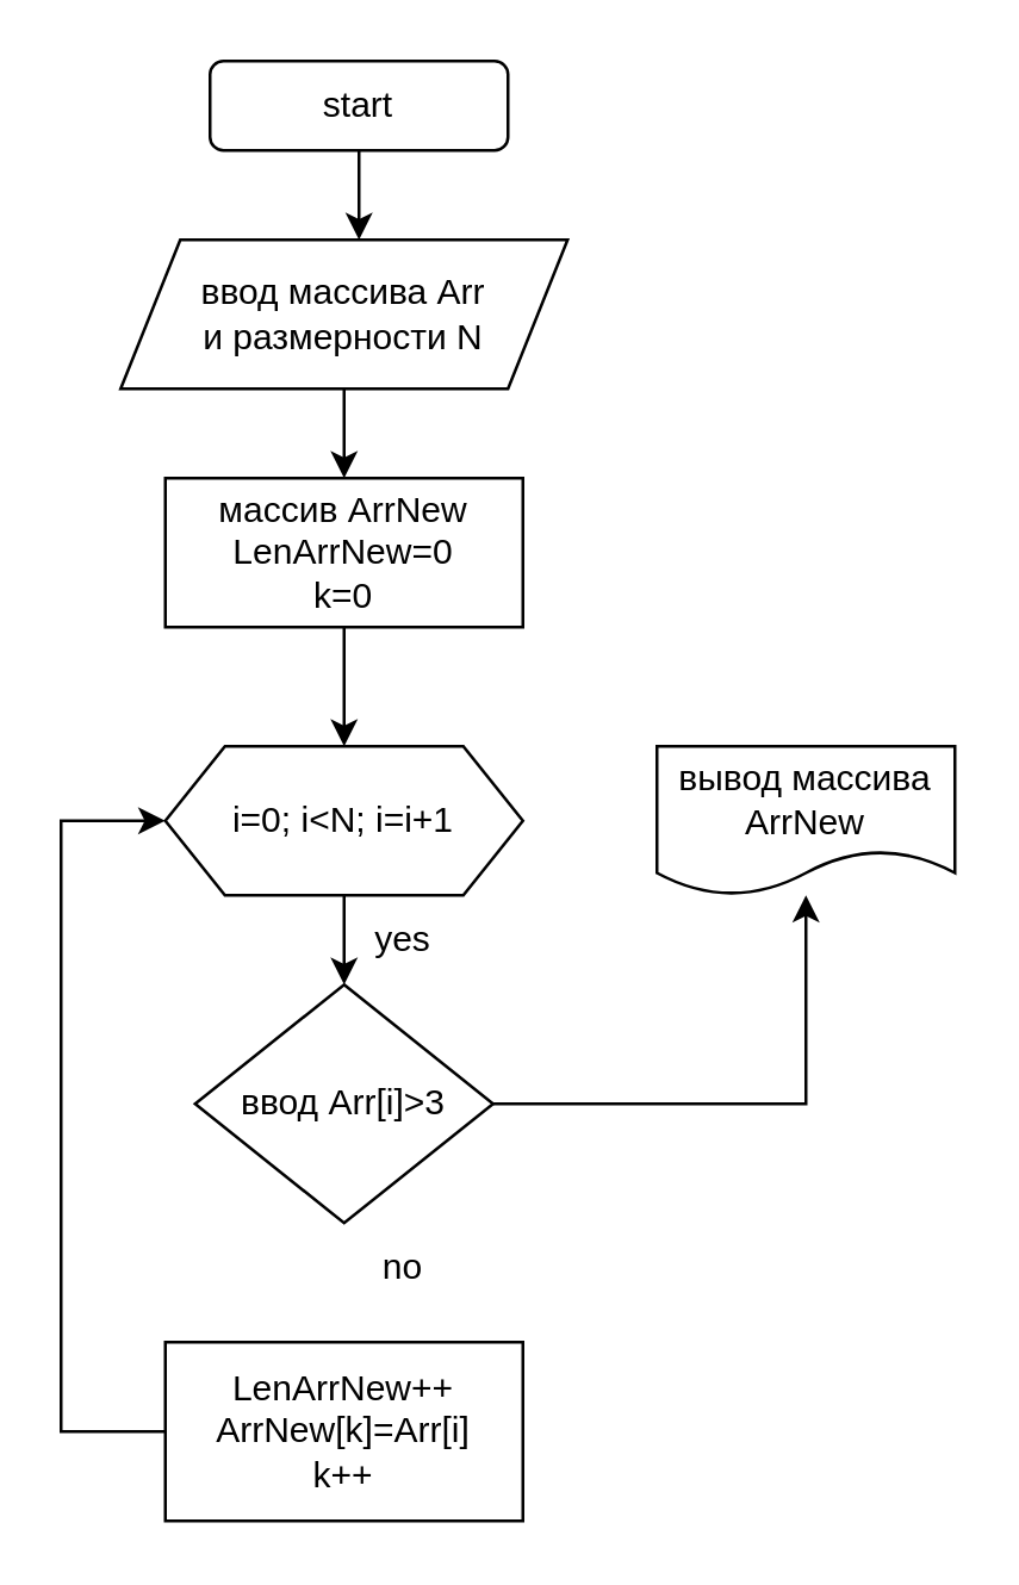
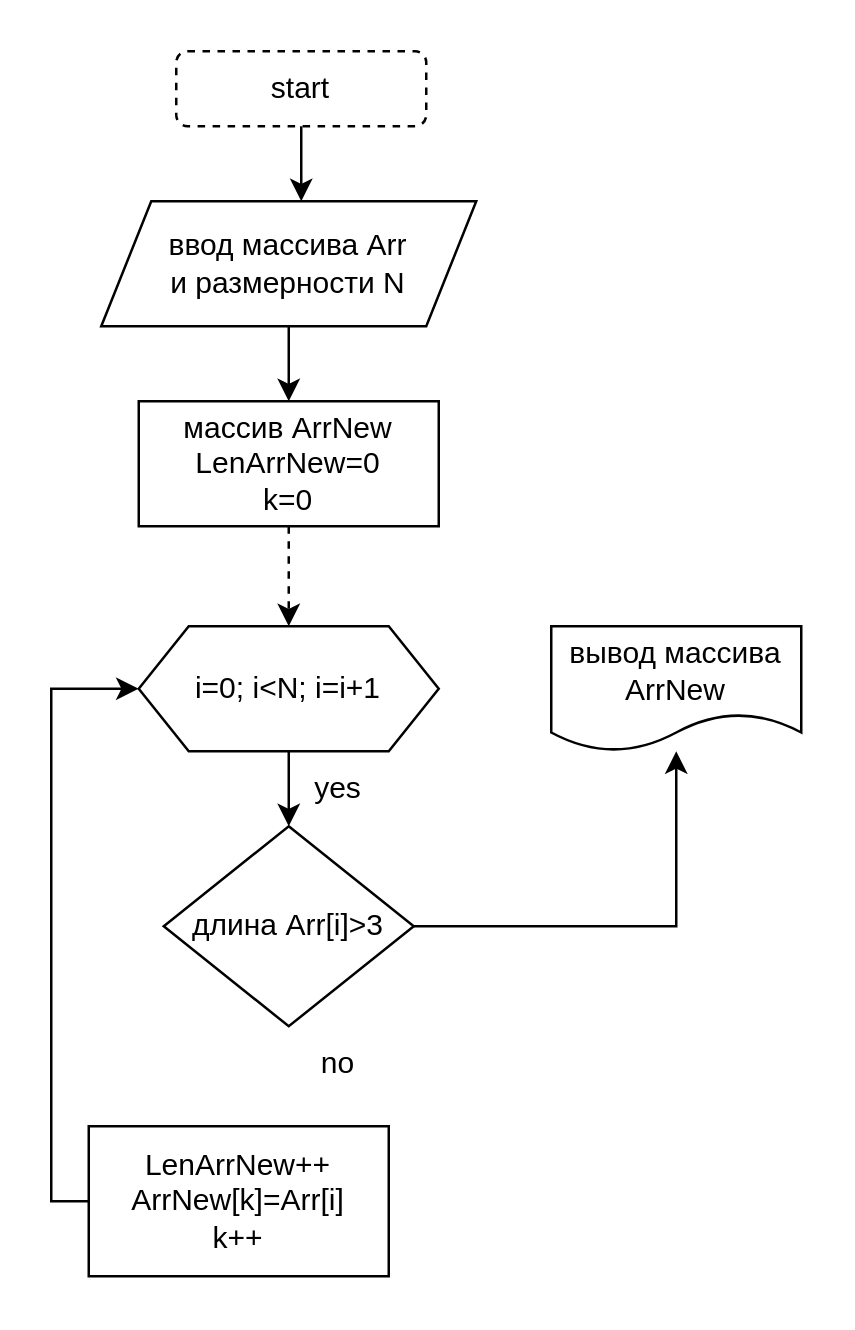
  <mxCell id="0" />
  <mxCell id="1" parent="0" />
- <mxCell id="2" value="start" style="rounded=1;whiteSpace=wrap;html=1;" vertex="1" parent="1"><mxGeometry x="70" y="20" width="100" height="30" as="geometry" /></mxCell>
+ <mxCell id="2" value="start" style="rounded=1;whiteSpace=wrap;html=1;dashed=1;" vertex="1" parent="1"><mxGeometry x="70" y="20" width="100" height="30" as="geometry" /></mxCell>
  <mxCell id="3" value="" style="endArrow=classic;html=1;rounded=0;exitX=0.5;exitY=1;exitDx=0;exitDy=0;" edge="1" parent="1" source="2"><mxGeometry width="50" height="50" relative="1" as="geometry"><mxPoint x="160" y="90" as="sourcePoint" /><mxPoint x="120" y="80" as="targetPoint" /></mxGeometry></mxCell>
  <mxCell id="4" value="" style="edgeStyle=orthogonalEdgeStyle;rounded=0;orthogonalLoop=1;jettySize=auto;html=1;" edge="1" parent="1" source="5"><mxGeometry relative="1" as="geometry"><mxPoint x="115" y="160" as="targetPoint" /></mxGeometry></mxCell>
  <mxCell id="5" value="ввод массива Arr&lt;br&gt;и размерности N" style="shape=parallelogram;perimeter=parallelogramPerimeter;whiteSpace=wrap;html=1;fixedSize=1;" vertex="1" parent="1"><mxGeometry x="40" y="80" width="150" height="50" as="geometry" /></mxCell>
  <mxCell id="6" value="" style="edgeStyle=orthogonalEdgeStyle;rounded=0;orthogonalLoop=1;jettySize=auto;html=1;" edge="1" parent="1" source="7"><mxGeometry relative="1" as="geometry"><mxPoint x="115" y="330" as="targetPoint" /></mxGeometry></mxCell>
  <mxCell id="7" value="i=0; i&amp;lt;N; i=i+1" style="shape=hexagon;perimeter=hexagonPerimeter2;whiteSpace=wrap;html=1;fixedSize=1;" vertex="1" parent="1"><mxGeometry x="55" y="250" width="120" height="50" as="geometry" /></mxCell>
  <mxCell id="8" value="yes" style="text;html=1;strokeColor=none;fillColor=none;align=center;verticalAlign=middle;whiteSpace=wrap;rounded=0;" vertex="1" parent="1"><mxGeometry x="120" y="310" width="30" height="10" as="geometry" /></mxCell>
  <mxCell id="9" value="no" style="text;html=1;strokeColor=none;fillColor=none;align=center;verticalAlign=middle;whiteSpace=wrap;rounded=0;" vertex="1" parent="1"><mxGeometry x="120" y="420" width="30" height="10" as="geometry" /></mxCell>
  <mxCell id="10" value="вывод массива ArrNew" style="shape=document;whiteSpace=wrap;html=1;boundedLbl=1;" vertex="1" parent="1"><mxGeometry x="220" y="250" width="100" height="50" as="geometry" /></mxCell>
  <mxCell id="11" value="массив ArrNew&lt;br&gt;LenArrNew=0&lt;br&gt;k=0" style="rounded=0;whiteSpace=wrap;html=1;" vertex="1" parent="1"><mxGeometry x="55" y="160" width="120" height="50" as="geometry" /></mxCell>
- <mxCell id="12" value="" style="endArrow=classic;html=1;rounded=0;exitX=0.5;exitY=1;exitDx=0;exitDy=0;entryX=0.5;entryY=0;entryDx=0;entryDy=0;" edge="1" parent="1" source="11" target="7"><mxGeometry width="50" height="50" relative="1" as="geometry"><mxPoint x="430" y="220" as="sourcePoint" /><mxPoint x="480" y="170" as="targetPoint" /></mxGeometry></mxCell>
+ <mxCell id="12" value="" style="endArrow=classic;html=1;rounded=0;exitX=0.5;exitY=1;exitDx=0;exitDy=0;entryX=0.5;entryY=0;entryDx=0;entryDy=0;dashed=1;" edge="1" parent="1" source="11" target="7"><mxGeometry width="50" height="50" relative="1" as="geometry"><mxPoint x="430" y="220" as="sourcePoint" /><mxPoint x="480" y="170" as="targetPoint" /></mxGeometry></mxCell>
  <mxCell id="13" value="" style="edgeStyle=orthogonalEdgeStyle;rounded=0;orthogonalLoop=1;jettySize=auto;html=1;" edge="1" parent="1" source="14" target="10"><mxGeometry relative="1" as="geometry" /></mxCell>
- <mxCell id="14" value="ввод Arr[i]&amp;gt;3" style="rhombus;whiteSpace=wrap;html=1;" vertex="1" parent="1"><mxGeometry x="65" y="330" width="100" height="80" as="geometry" /></mxCell>
- <mxCell id="15" value="LenArrNew++&lt;br style=&quot;border-color: var(--border-color);&quot;&gt;ArrNew[k]=Arr[i]&lt;br&gt;k++" style="whiteSpace=wrap;html=1;" vertex="1" parent="1"><mxGeometry x="55" y="450" width="120" height="60" as="geometry" /></mxCell>
+ <mxCell id="14" value="длина Arr[i]&amp;gt;3" style="rhombus;whiteSpace=wrap;html=1;" vertex="1" parent="1"><mxGeometry x="65" y="330" width="100" height="80" as="geometry" /></mxCell>
+ <mxCell id="15" value="LenArrNew++&lt;br style=&quot;border-color: var(--border-color);&quot;&gt;ArrNew[k]=Arr[i]&lt;br&gt;k++" style="whiteSpace=wrap;html=1;" vertex="1" parent="1"><mxGeometry x="35" y="450" width="120" height="60" as="geometry" /></mxCell>
  <mxCell id="16" value="" style="endArrow=classic;html=1;rounded=0;exitX=0;exitY=0.5;exitDx=0;exitDy=0;entryX=0;entryY=0.5;entryDx=0;entryDy=0;" edge="1" parent="1" source="15" target="7"><mxGeometry width="50" height="50" relative="1" as="geometry"><mxPoint x="280" y="380" as="sourcePoint" /><mxPoint x="50" y="250" as="targetPoint" /><Array as="points"><mxPoint y="480" x="20" /><mxPoint y="275" x="20" /></Array></mxGeometry></mxCell>
